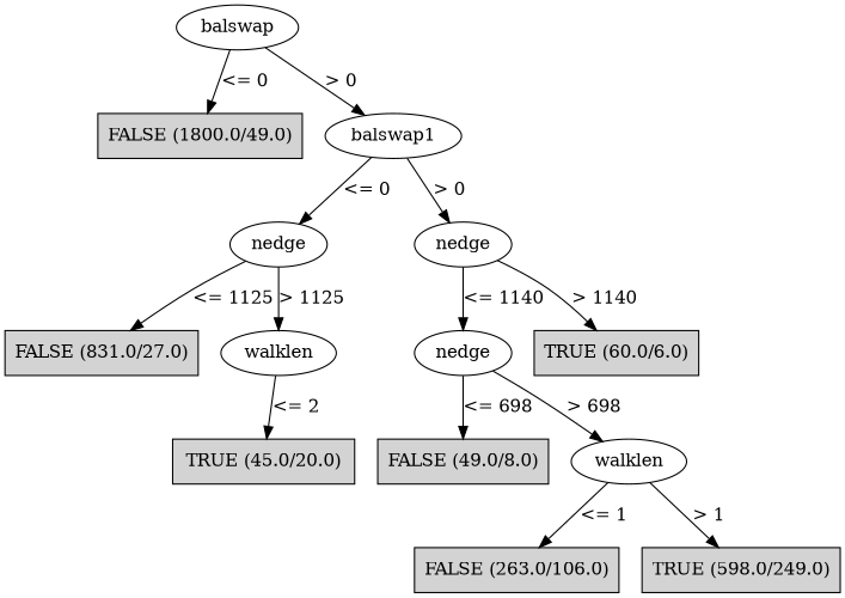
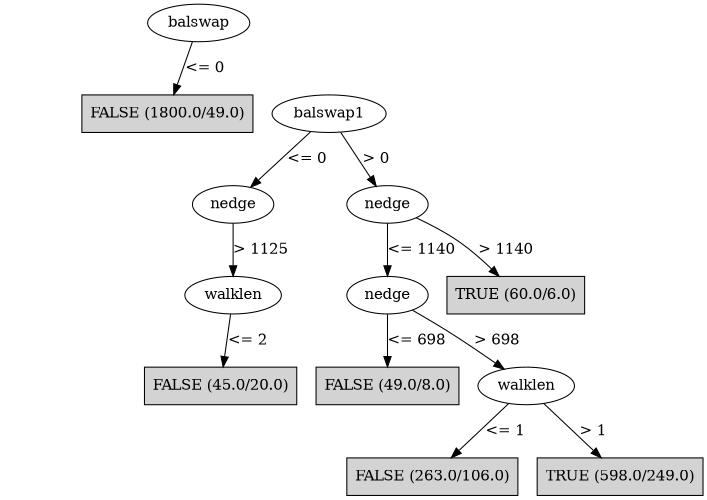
  digraph {
    n1 [label=balswap]
    n2 [label="FALSE (1800.0/49.0)" shape=box style=filled]
    n3 [label=balswap1]
    n4 [label=nedge]
    n5 [label=nedge]
-   n6 [label="FALSE (831.0/27.0)" shape=box style=filled]
    n7 [label=walklen]
    n8 [label=nedge]
    n9 [label="TRUE (60.0/6.0)" shape=box style=filled]
-   n10 [label="TRUE (45.0/20.0)" shape=box style=filled]
+   n10 [label="FALSE (45.0/20.0)" shape=box style=filled]
    n11 [label="FALSE (49.0/8.0)" shape=box style=filled]
    n12 [label=walklen]
    n13 [label="FALSE (263.0/106.0)" shape=box style=filled]
    n14 [label="TRUE (598.0/249.0)" shape=box style=filled]
    n1 -> n2 [label="<= 0"]
-   n1 -> n3 [label="> 0"]
    n3 -> n4 [label="<= 0"]
    n3 -> n5 [label="> 0"]
-   n4 -> n6 [label="<= 1125"]
    n4 -> n7 [label="> 1125"]
    n5 -> n8 [label="<= 1140"]
    n5 -> n9 [label="> 1140"]
    n7 -> n10 [label="<= 2"]
    n8 -> n11 [label="<= 698"]
    n8 -> n12 [label="> 698"]
    n12 -> n13 [label="<= 1"]
    n12 -> n14 [label="> 1"]
  }
